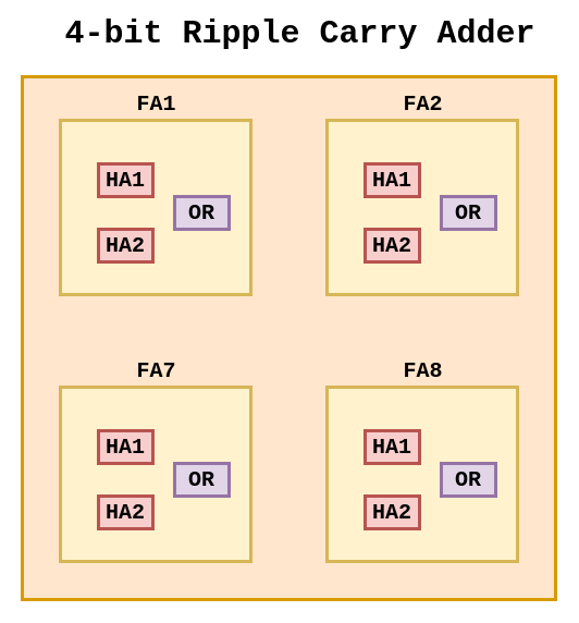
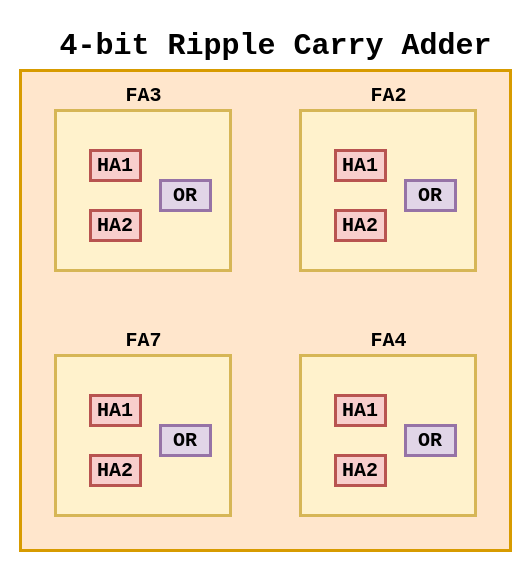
  <mxCell id="0" />
  <mxCell id="1" parent="0" />
  <mxCell id="2" value="" style="rounded=0;whiteSpace=wrap;html=1;strokeWidth=3;fillColor=#ffe6cc;strokeColor=#d79b00;fontFamily=Courier New;" vertex="1" parent="1"><mxGeometry x="20" y="70" width="490" height="480" as="geometry" /></mxCell>
  <mxCell id="3" value="" style="rounded=0;whiteSpace=wrap;html=1;align=left;fontSize=20;strokeWidth=3;fillColor=#fff2cc;strokeColor=#d6b656;fontFamily=Courier New;" vertex="1" parent="1"><mxGeometry x="55" y="110" width="175" height="160" as="geometry" /></mxCell>
  <mxCell id="4" value="&lt;b&gt;HA1&lt;/b&gt;" style="rounded=0;whiteSpace=wrap;html=1;fontSize=20;strokeWidth=3;fillColor=#f8cecc;strokeColor=#b85450;fontFamily=Courier New;" vertex="1" parent="1"><mxGeometry x="90" y="150" width="50" height="30" as="geometry" /></mxCell>
  <mxCell id="5" value="&lt;b&gt;HA2&lt;/b&gt;" style="rounded=0;whiteSpace=wrap;html=1;fontSize=20;strokeWidth=3;fillColor=#f8cecc;strokeColor=#b85450;fontFamily=Courier New;" vertex="1" parent="1"><mxGeometry x="90" y="210" width="50" height="30" as="geometry" /></mxCell>
  <mxCell id="6" value="&lt;b&gt;OR&lt;/b&gt;" style="rounded=0;whiteSpace=wrap;html=1;fontSize=20;strokeWidth=3;fillColor=#e1d5e7;strokeColor=#9673a6;fontFamily=Courier New;" vertex="1" parent="1"><mxGeometry x="160" y="180" width="50" height="30" as="geometry" /></mxCell>
- <mxCell id="7" value="&lt;b&gt;FA1&lt;/b&gt;" style="text;html=1;align=center;verticalAlign=middle;resizable=0;points=[];autosize=1;strokeColor=none;fillColor=none;fontSize=20;strokeWidth=3;fontFamily=Courier New;" vertex="1" parent="1"><mxGeometry x="112.5" y="75" width="60" height="40" as="geometry" /></mxCell>
+ <mxCell id="7" value="&lt;b&gt;FA3&lt;/b&gt;" style="text;html=1;align=center;verticalAlign=middle;resizable=0;points=[];autosize=1;strokeColor=none;fillColor=none;fontSize=20;strokeWidth=3;fontFamily=Courier New;" vertex="1" parent="1"><mxGeometry x="112.5" y="75" width="60" height="40" as="geometry" /></mxCell>
  <mxCell id="8" value="" style="rounded=0;whiteSpace=wrap;html=1;align=left;fontSize=20;strokeWidth=3;fillColor=#fff2cc;strokeColor=#d6b656;fontFamily=Courier New;" vertex="1" parent="1"><mxGeometry x="300" y="110" width="175" height="160" as="geometry" /></mxCell>
  <mxCell id="9" value="&lt;b&gt;HA1&lt;/b&gt;" style="rounded=0;whiteSpace=wrap;html=1;fontSize=20;strokeWidth=3;fillColor=#f8cecc;strokeColor=#b85450;fontFamily=Courier New;" vertex="1" parent="1"><mxGeometry x="335" y="150" width="50" height="30" as="geometry" /></mxCell>
  <mxCell id="10" value="&lt;b&gt;HA2&lt;/b&gt;" style="rounded=0;whiteSpace=wrap;html=1;fontSize=20;strokeWidth=3;fillColor=#f8cecc;strokeColor=#b85450;fontFamily=Courier New;" vertex="1" parent="1"><mxGeometry x="335" y="210" width="50" height="30" as="geometry" /></mxCell>
  <mxCell id="11" value="&lt;b&gt;OR&lt;/b&gt;" style="rounded=0;whiteSpace=wrap;html=1;fontSize=20;strokeWidth=3;fillColor=#e1d5e7;strokeColor=#9673a6;fontFamily=Courier New;" vertex="1" parent="1"><mxGeometry x="405" y="180" width="50" height="30" as="geometry" /></mxCell>
  <mxCell id="12" value="&lt;b&gt;FA2&lt;/b&gt;" style="text;html=1;align=center;verticalAlign=middle;resizable=0;points=[];autosize=1;strokeColor=none;fillColor=none;fontSize=20;strokeWidth=3;fontFamily=Courier New;" vertex="1" parent="1"><mxGeometry x="357.5" y="75" width="60" height="40" as="geometry" /></mxCell>
  <mxCell id="13" value="" style="rounded=0;whiteSpace=wrap;html=1;align=left;fontSize=20;strokeWidth=3;fillColor=#fff2cc;strokeColor=#d6b656;fontFamily=Courier New;" vertex="1" parent="1"><mxGeometry x="55" y="355" width="175" height="160" as="geometry" /></mxCell>
  <mxCell id="14" value="&lt;b&gt;HA1&lt;/b&gt;" style="rounded=0;whiteSpace=wrap;html=1;fontSize=20;strokeWidth=3;fillColor=#f8cecc;strokeColor=#b85450;fontFamily=Courier New;" vertex="1" parent="1"><mxGeometry x="90" y="395" width="50" height="30" as="geometry" /></mxCell>
  <mxCell id="15" value="&lt;b&gt;HA2&lt;/b&gt;" style="rounded=0;whiteSpace=wrap;html=1;fontSize=20;strokeWidth=3;fillColor=#f8cecc;strokeColor=#b85450;fontFamily=Courier New;" vertex="1" parent="1"><mxGeometry x="90" y="455" width="50" height="30" as="geometry" /></mxCell>
  <mxCell id="16" value="&lt;b&gt;OR&lt;/b&gt;" style="rounded=0;whiteSpace=wrap;html=1;fontSize=20;strokeWidth=3;fillColor=#e1d5e7;strokeColor=#9673a6;fontFamily=Courier New;" vertex="1" parent="1"><mxGeometry x="160" y="425" width="50" height="30" as="geometry" /></mxCell>
  <mxCell id="17" value="&lt;b&gt;FA7&lt;/b&gt;" style="text;html=1;align=center;verticalAlign=middle;resizable=0;points=[];autosize=1;strokeColor=none;fillColor=none;fontSize=20;strokeWidth=3;fontFamily=Courier New;" vertex="1" parent="1"><mxGeometry x="112.5" y="320" width="60" height="40" as="geometry" /></mxCell>
  <mxCell id="18" value="" style="rounded=0;whiteSpace=wrap;html=1;align=left;fontSize=20;strokeWidth=3;fillColor=#fff2cc;strokeColor=#d6b656;fontFamily=Courier New;" vertex="1" parent="1"><mxGeometry x="300" y="355" width="175" height="160" as="geometry" /></mxCell>
  <mxCell id="19" value="&lt;b&gt;HA1&lt;/b&gt;" style="rounded=0;whiteSpace=wrap;html=1;fontSize=20;strokeWidth=3;fillColor=#f8cecc;strokeColor=#b85450;fontFamily=Courier New;" vertex="1" parent="1"><mxGeometry x="335" y="395" width="50" height="30" as="geometry" /></mxCell>
  <mxCell id="20" value="&lt;b&gt;HA2&lt;/b&gt;" style="rounded=0;whiteSpace=wrap;html=1;fontSize=20;strokeWidth=3;fillColor=#f8cecc;strokeColor=#b85450;fontFamily=Courier New;" vertex="1" parent="1"><mxGeometry x="335" y="455" width="50" height="30" as="geometry" /></mxCell>
  <mxCell id="21" value="&lt;b&gt;OR&lt;/b&gt;" style="rounded=0;whiteSpace=wrap;html=1;fontSize=20;strokeWidth=3;fillColor=#e1d5e7;strokeColor=#9673a6;fontFamily=Courier New;" vertex="1" parent="1"><mxGeometry x="405" y="425" width="50" height="30" as="geometry" /></mxCell>
- <mxCell id="22" value="&lt;b&gt;FA8&lt;/b&gt;" style="text;html=1;align=center;verticalAlign=middle;resizable=0;points=[];autosize=1;strokeColor=none;fillColor=none;fontSize=20;strokeWidth=3;fontFamily=Courier New;" vertex="1" parent="1"><mxGeometry x="357.5" y="320" width="60" height="40" as="geometry" /></mxCell>
- <mxCell id="23" value="&lt;b&gt;4-bit Ripple Carry Adder&lt;/b&gt;" style="text;html=1;align=center;verticalAlign=middle;resizable=0;points=[];autosize=1;strokeColor=none;fillColor=none;fontSize=30;strokeWidth=3;fontFamily=Courier New;" vertex="1" parent="1"><mxGeometry x="45" y="5" width="460" height="50" as="geometry" /></mxCell>
+ <mxCell id="22" value="&lt;b&gt;FA4&lt;/b&gt;" style="text;html=1;align=center;verticalAlign=middle;resizable=0;points=[];autosize=1;strokeColor=none;fillColor=none;fontSize=20;strokeWidth=3;fontFamily=Courier New;" vertex="1" parent="1"><mxGeometry x="357.5" y="320" width="60" height="40" as="geometry" /></mxCell>
+ <mxCell id="23" value="&lt;b&gt;4-bit Ripple Carry Adder&lt;/b&gt;" style="text;html=1;align=center;verticalAlign=middle;resizable=0;points=[];autosize=1;strokeColor=none;fillColor=none;fontSize=30;strokeWidth=3;fontFamily=Courier New;" vertex="1" parent="1"><mxGeometry x="45" y="20" width="460" height="50" as="geometry" /></mxCell>
